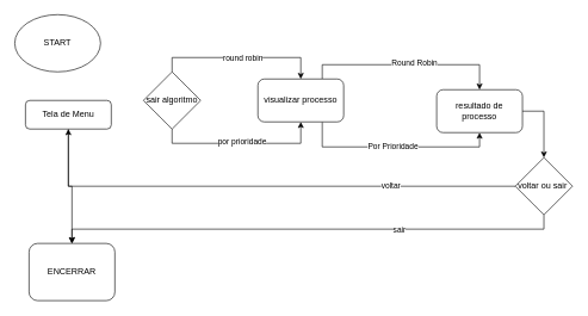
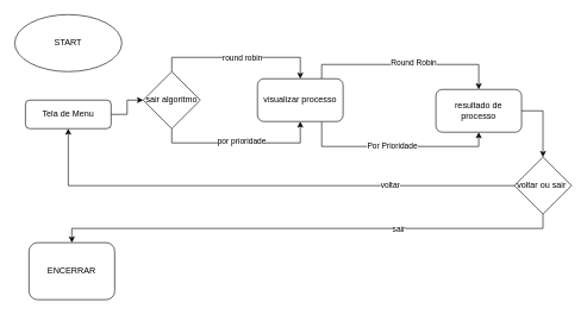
  <mxCell id="0" />
  <mxCell id="1" parent="0" />
- <mxCell id="2" value="START" style="ellipse;whiteSpace=wrap;html=1;" vertex="1" parent="1"><mxGeometry x="20" y="20" width="120" height="80" as="geometry" /></mxCell>
- <mxCell id="3" style="edgeStyle=orthogonalEdgeStyle;rounded=0;orthogonalLoop=1;jettySize=auto;html=1;" edge="1" parent="1" source="4" target="22"><mxGeometry relative="1" as="geometry"><mxPoint x="240" y="140" as="targetPoint" /></mxGeometry></mxCell>
+ <mxCell id="2" value="START" style="ellipse;whiteSpace=wrap;html=1;" vertex="1" parent="1"><mxGeometry x="20" y="20" width="150" height="80" as="geometry" /></mxCell>
+ <mxCell id="3" style="edgeStyle=orthogonalEdgeStyle;rounded=0;orthogonalLoop=1;jettySize=auto;html=1;" edge="1" parent="1" source="4" target="9"><mxGeometry relative="1" as="geometry"><mxPoint x="240" y="140" as="targetPoint" /></mxGeometry></mxCell>
  <mxCell id="4" value="Tela de Menu" style="rounded=1;whiteSpace=wrap;html=1;" vertex="1" parent="1"><mxGeometry x="35" y="140" width="120" height="40" as="geometry" /></mxCell>
  <mxCell id="5" style="edgeStyle=orthogonalEdgeStyle;rounded=0;orthogonalLoop=1;jettySize=auto;html=1;exitX=0.5;exitY=0;exitDx=0;exitDy=0;entryX=0.5;entryY=0;entryDx=0;entryDy=0;" edge="1" parent="1" source="9" target="14"><mxGeometry relative="1" as="geometry"><mxPoint x="420" y="90" as="targetPoint" /></mxGeometry></mxCell>
  <mxCell id="6" value="round robin" style="edgeLabel;html=1;align=center;verticalAlign=middle;resizable=0;points=[];" vertex="1" connectable="0" parent="5"><mxGeometry x="0.026" relative="1" as="geometry"><mxPoint as="offset" /></mxGeometry></mxCell>
  <mxCell id="7" style="edgeStyle=orthogonalEdgeStyle;rounded=0;orthogonalLoop=1;jettySize=auto;html=1;exitX=0.5;exitY=1;exitDx=0;exitDy=0;entryX=0.5;entryY=1;entryDx=0;entryDy=0;" edge="1" parent="1" source="9" target="14"><mxGeometry relative="1" as="geometry"><mxPoint x="320" y="210" as="targetPoint" /></mxGeometry></mxCell>
  <mxCell id="8" value="por prioridade" style="edgeLabel;html=1;align=center;verticalAlign=middle;resizable=0;points=[];" vertex="1" connectable="0" parent="7"><mxGeometry x="0.017" y="3" relative="1" as="geometry"><mxPoint as="offset" /></mxGeometry></mxCell>
  <mxCell id="9" value="sair algoritmo" style="rhombus;whiteSpace=wrap;html=1;" vertex="1" parent="1"><mxGeometry x="200" y="100" width="80" height="80" as="geometry" /></mxCell>
  <mxCell id="10" style="edgeStyle=orthogonalEdgeStyle;rounded=0;orthogonalLoop=1;jettySize=auto;html=1;exitX=0.75;exitY=0;exitDx=0;exitDy=0;entryX=0.5;entryY=0;entryDx=0;entryDy=0;" edge="1" parent="1" source="14" target="16"><mxGeometry relative="1" as="geometry"><mxPoint x="580" y="90" as="targetPoint" /></mxGeometry></mxCell>
  <mxCell id="11" value="Round Robin" style="edgeLabel;html=1;align=center;verticalAlign=middle;resizable=0;points=[];" vertex="1" connectable="0" parent="10"><mxGeometry x="0.078" y="4" relative="1" as="geometry"><mxPoint as="offset" /></mxGeometry></mxCell>
  <mxCell id="12" style="edgeStyle=orthogonalEdgeStyle;rounded=0;orthogonalLoop=1;jettySize=auto;html=1;exitX=0.75;exitY=1;exitDx=0;exitDy=0;entryX=0.5;entryY=1;entryDx=0;entryDy=0;" edge="1" parent="1" source="14" target="16"><mxGeometry relative="1" as="geometry" /></mxCell>
  <mxCell id="13" value="Por Prioridade" style="edgeLabel;html=1;align=center;verticalAlign=middle;resizable=0;points=[];" vertex="1" connectable="0" parent="12"><mxGeometry x="-0.033" y="1" relative="1" as="geometry"><mxPoint as="offset" /></mxGeometry></mxCell>
  <mxCell id="14" value="visualizar processo" style="rounded=1;whiteSpace=wrap;html=1;" vertex="1" parent="1"><mxGeometry x="360" y="110" width="120" height="60" as="geometry" /></mxCell>
  <mxCell id="15" style="edgeStyle=orthogonalEdgeStyle;rounded=0;orthogonalLoop=1;jettySize=auto;html=1;exitX=1;exitY=0.5;exitDx=0;exitDy=0;" edge="1" parent="1" source="16" target="21"><mxGeometry relative="1" as="geometry"><mxPoint x="760" y="230" as="targetPoint" /></mxGeometry></mxCell>
  <mxCell id="16" value="resultado de processo" style="rounded=1;whiteSpace=wrap;html=1;" vertex="1" parent="1"><mxGeometry x="610" y="125" width="120" height="60" as="geometry" /></mxCell>
  <mxCell id="17" style="edgeStyle=orthogonalEdgeStyle;rounded=0;orthogonalLoop=1;jettySize=auto;html=1;entryX=0.5;entryY=1;entryDx=0;entryDy=0;" edge="1" parent="1" source="21" target="4"><mxGeometry relative="1" as="geometry" /></mxCell>
  <mxCell id="18" value="voltar" style="edgeLabel;html=1;align=center;verticalAlign=middle;resizable=0;points=[];" vertex="1" connectable="0" parent="17"><mxGeometry x="-0.503" y="-2" relative="1" as="geometry"><mxPoint as="offset" /></mxGeometry></mxCell>
  <mxCell id="19" style="edgeStyle=orthogonalEdgeStyle;rounded=0;orthogonalLoop=1;jettySize=auto;html=1;exitX=0.5;exitY=1;exitDx=0;exitDy=0;" edge="1" parent="1" source="21" target="22"><mxGeometry relative="1" as="geometry"><mxPoint x="90" y="340" as="targetPoint" /></mxGeometry></mxCell>
  <mxCell id="20" value="sair" style="edgeLabel;html=1;align=center;verticalAlign=middle;resizable=0;points=[];" vertex="1" connectable="0" parent="19"><mxGeometry x="-0.363" y="1" relative="1" as="geometry"><mxPoint as="offset" /></mxGeometry></mxCell>
  <mxCell id="21" value="voltar ou sair&amp;nbsp;" style="rhombus;whiteSpace=wrap;html=1;" vertex="1" parent="1"><mxGeometry x="720" y="220" width="80" height="80" as="geometry" /></mxCell>
  <mxCell id="22" value="ENCERRAR" style="whiteSpace=wrap;html=1;rounded=1;" vertex="1" parent="1"><mxGeometry x="40" y="340" width="120" height="80" as="geometry" /></mxCell>
